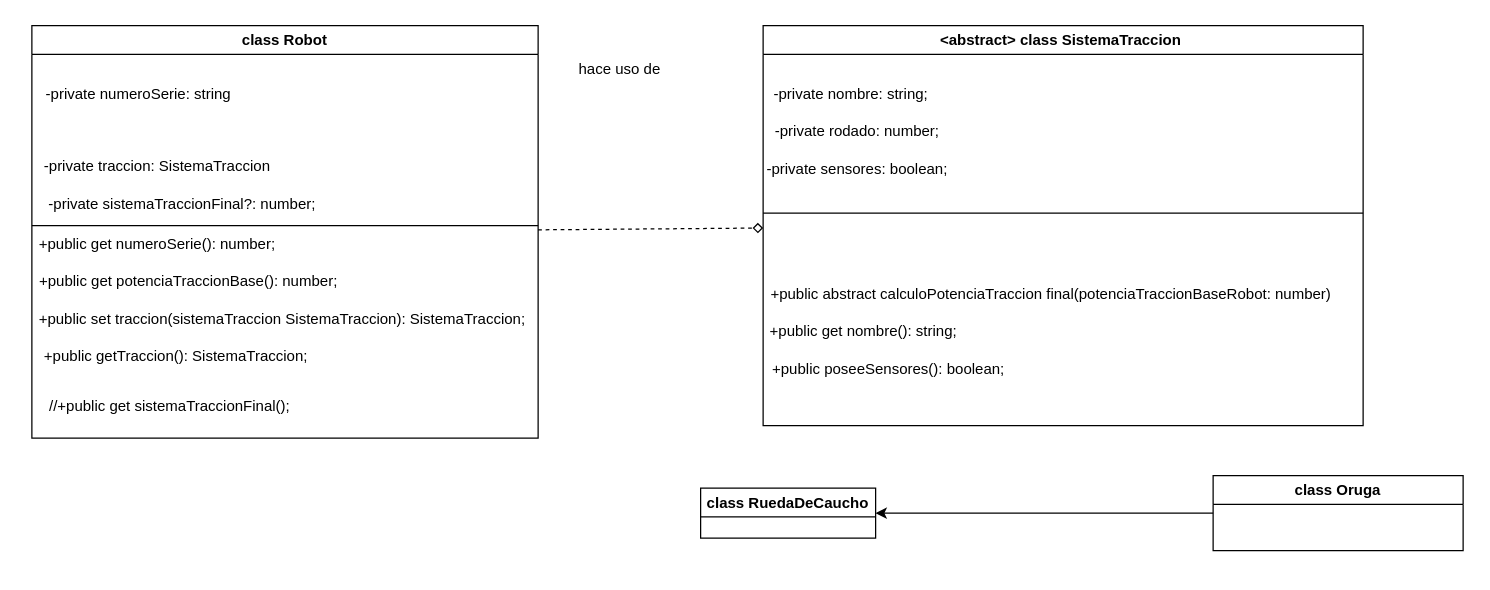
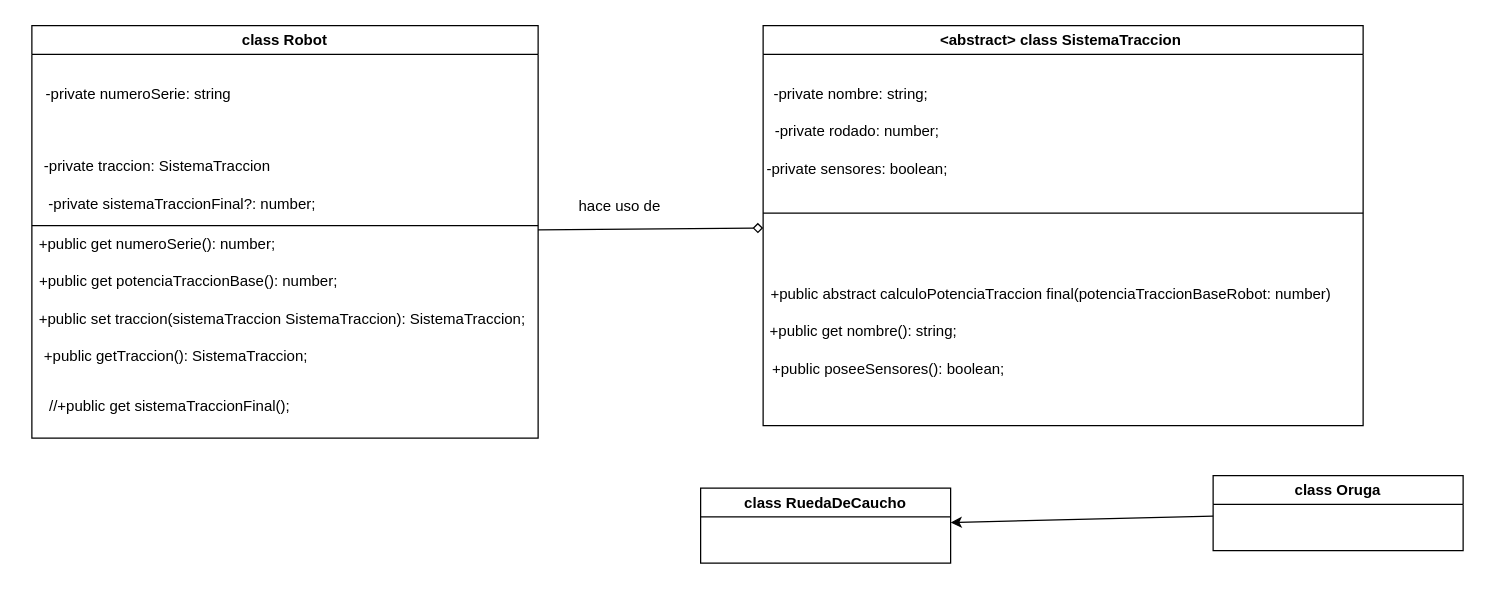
  <mxCell id="0" />
  <mxCell id="1" parent="0" />
- <mxCell id="2" style="edgeStyle=none;html=1;endArrow=diamond;endFill=0;dashed=1;" parent="1" source="3" target="13" edge="1"><mxGeometry relative="1" as="geometry" /></mxCell>
+ <mxCell id="2" style="edgeStyle=none;html=1;endArrow=diamond;endFill=0;" parent="1" source="3" target="13" edge="1"><mxGeometry relative="1" as="geometry" /></mxCell>
  <mxCell id="3" value="class Robot" style="swimlane;whiteSpace=wrap;html=1;" parent="1" vertex="1"><mxGeometry x="25" y="20" width="405" height="330" as="geometry" /></mxCell>
  <mxCell id="4" value="-private numeroSerie: string" style="text;html=1;align=center;verticalAlign=middle;resizable=0;points=[];autosize=1;strokeColor=none;fillColor=none;" parent="3" vertex="1"><mxGeometry y="40" width="170" height="30" as="geometry" /></mxCell>
  <mxCell id="5" value="-private traccion: SistemaTraccion&lt;div&gt;&lt;br&gt;&lt;/div&gt;" style="text;html=1;align=center;verticalAlign=middle;resizable=0;points=[];autosize=1;strokeColor=none;fillColor=none;" parent="3" vertex="1"><mxGeometry y="100" width="200" height="40" as="geometry" /></mxCell>
  <mxCell id="6" value="+public get numeroSerie(): number;" style="text;html=1;align=center;verticalAlign=middle;resizable=0;points=[];autosize=1;strokeColor=none;fillColor=none;" parent="3" vertex="1"><mxGeometry x="-5" y="160" width="210" height="30" as="geometry" /></mxCell>
  <mxCell id="7" value="+public getTraccion(): SistemaTraccion;" style="text;html=1;align=center;verticalAlign=middle;resizable=0;points=[];autosize=1;strokeColor=none;fillColor=none;" parent="3" vertex="1"><mxGeometry y="250" width="230" height="30" as="geometry" /></mxCell>
  <mxCell id="8" value="+public set traccion(sistemaTraccion SistemaTraccion): SistemaTraccion;" style="text;html=1;align=center;verticalAlign=middle;resizable=0;points=[];autosize=1;strokeColor=none;fillColor=none;" parent="3" vertex="1"><mxGeometry x="-5" y="220" width="410" height="30" as="geometry" /></mxCell>
  <mxCell id="9" value="" style="endArrow=none;html=1;" parent="3" edge="1"><mxGeometry width="50" height="50" relative="1" as="geometry"><mxPoint y="160" as="sourcePoint" /><mxPoint x="405" y="160" as="targetPoint" /></mxGeometry></mxCell>
  <mxCell id="10" value="//+public get sistemaTraccionFinal();" style="text;html=1;align=center;verticalAlign=middle;resizable=0;points=[];autosize=1;strokeColor=none;fillColor=none;" parent="3" vertex="1"><mxGeometry y="290" width="220" height="30" as="geometry" /></mxCell>
  <mxCell id="11" value="-private sistemaTraccionFinal?: number;" style="text;html=1;align=center;verticalAlign=middle;resizable=0;points=[];autosize=1;strokeColor=none;fillColor=none;" parent="3" vertex="1"><mxGeometry y="128" width="240" height="30" as="geometry" /></mxCell>
  <mxCell id="12" value="+public get potenciaTraccionBase(): number;" style="text;html=1;align=center;verticalAlign=middle;resizable=0;points=[];autosize=1;strokeColor=none;fillColor=none;" parent="3" vertex="1"><mxGeometry x="-5" y="190" width="260" height="30" as="geometry" /></mxCell>
  <mxCell id="13" value="&amp;lt;abstract&amp;gt; class SistemaTraccion&amp;nbsp;" style="swimlane;whiteSpace=wrap;html=1;" parent="1" vertex="1"><mxGeometry x="610" y="20" width="480" height="320" as="geometry" /></mxCell>
  <mxCell id="14" value="-private nombre: string;" style="text;html=1;align=center;verticalAlign=middle;resizable=0;points=[];autosize=1;strokeColor=none;fillColor=none;" parent="13" vertex="1"><mxGeometry x="-5" y="40" width="150" height="30" as="geometry" /></mxCell>
  <mxCell id="15" value="-private rodado: number;" style="text;html=1;align=center;verticalAlign=middle;resizable=0;points=[];autosize=1;strokeColor=none;fillColor=none;" parent="13" vertex="1"><mxGeometry y="70" width="150" height="30" as="geometry" /></mxCell>
  <mxCell id="16" value="+public abstract calculoPotenciaTraccion final(potenciaTraccionBaseRobot: number)" style="text;html=1;align=center;verticalAlign=middle;resizable=0;points=[];autosize=1;strokeColor=none;fillColor=none;" parent="13" vertex="1"><mxGeometry x="-5" y="200" width="470" height="30" as="geometry" /></mxCell>
  <mxCell id="17" value="" style="endArrow=none;html=1;" parent="13" edge="1"><mxGeometry width="50" height="50" relative="1" as="geometry"><mxPoint y="150" as="sourcePoint" /><mxPoint x="480" y="150" as="targetPoint" /></mxGeometry></mxCell>
  <mxCell id="18" value="-private sensores: boolean;" style="text;html=1;align=center;verticalAlign=middle;resizable=0;points=[];autosize=1;strokeColor=none;fillColor=none;" parent="13" vertex="1"><mxGeometry x="-10" y="100" width="170" height="30" as="geometry" /></mxCell>
  <mxCell id="19" value="+public get nombre(): string;" style="text;html=1;align=center;verticalAlign=middle;resizable=0;points=[];autosize=1;strokeColor=none;fillColor=none;" parent="13" vertex="1"><mxGeometry x="-5" y="230" width="170" height="30" as="geometry" /></mxCell>
  <mxCell id="20" value="+public poseeSensores(): boolean;" style="text;html=1;align=center;verticalAlign=middle;resizable=0;points=[];autosize=1;strokeColor=none;fillColor=none;" parent="13" vertex="1"><mxGeometry x="-5" y="260" width="210" height="30" as="geometry" /></mxCell>
- <mxCell id="21" value="class RuedaDeCaucho" style="swimlane;whiteSpace=wrap;html=1;" parent="1" vertex="1"><mxGeometry x="560" y="390" width="140" height="40" as="geometry" /></mxCell>
+ <mxCell id="21" value="class RuedaDeCaucho" style="swimlane;whiteSpace=wrap;html=1;" parent="1" vertex="1"><mxGeometry x="560" y="390" width="200" height="60" as="geometry" /></mxCell>
  <mxCell id="22" style="edgeStyle=none;html=1;" parent="1" source="23" target="21" edge="1"><mxGeometry relative="1" as="geometry" /></mxCell>
  <mxCell id="23" value="class Oruga" style="swimlane;whiteSpace=wrap;html=1;" parent="1" vertex="1"><mxGeometry x="970" y="380" width="200" height="60" as="geometry" /></mxCell>
- <mxCell id="24" value="hace uso de" style="text;html=1;align=center;verticalAlign=middle;resizable=0;points=[];autosize=1;strokeColor=none;fillColor=none;" parent="1" vertex="1"><mxGeometry x="450" y="40" width="90" height="30" as="geometry" /></mxCell>
+ <mxCell id="24" value="hace uso de" style="text;html=1;align=center;verticalAlign=middle;resizable=0;points=[];autosize=1;strokeColor=none;fillColor=none;" parent="1" vertex="1"><mxGeometry x="450" y="150" width="90" height="30" as="geometry" /></mxCell>
